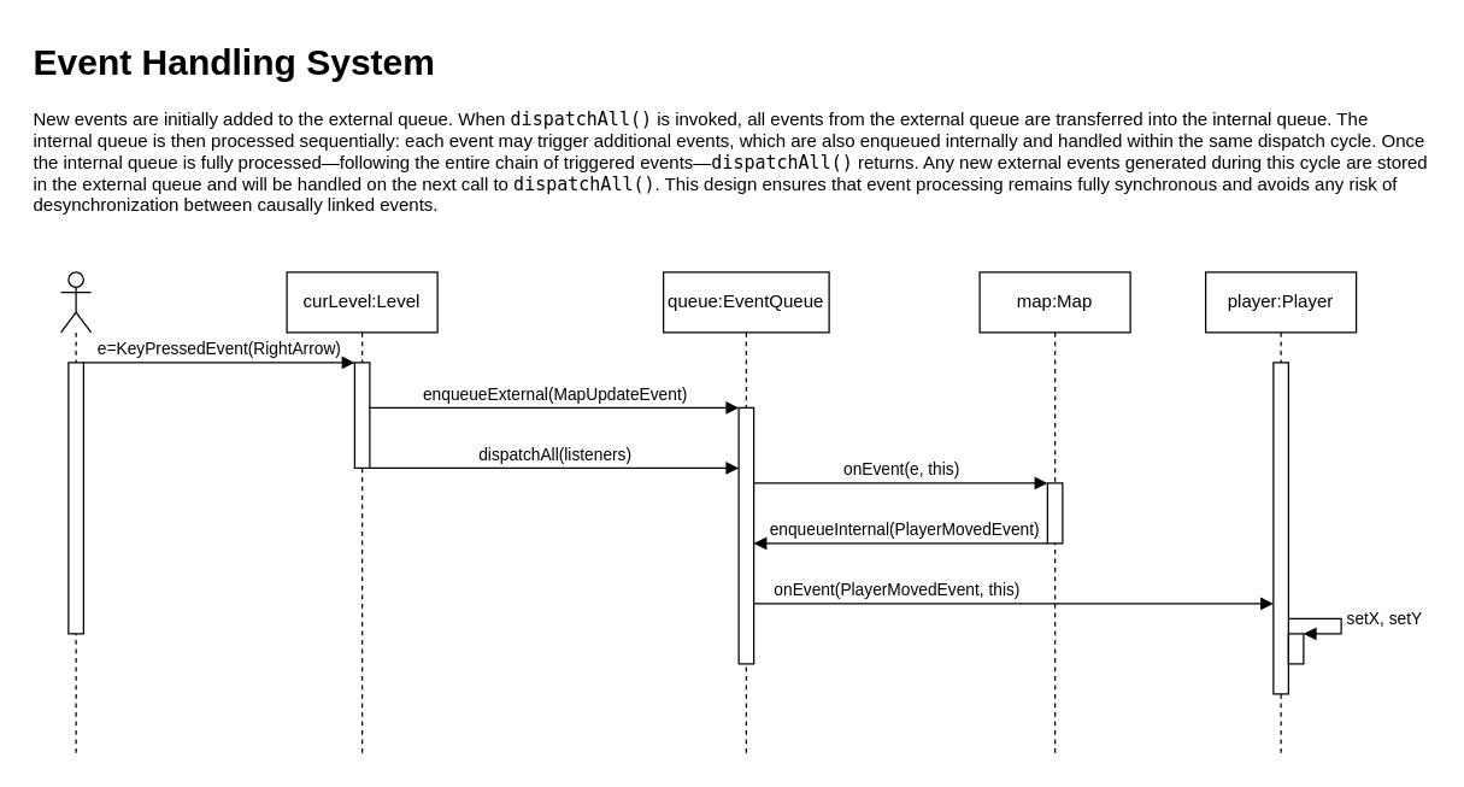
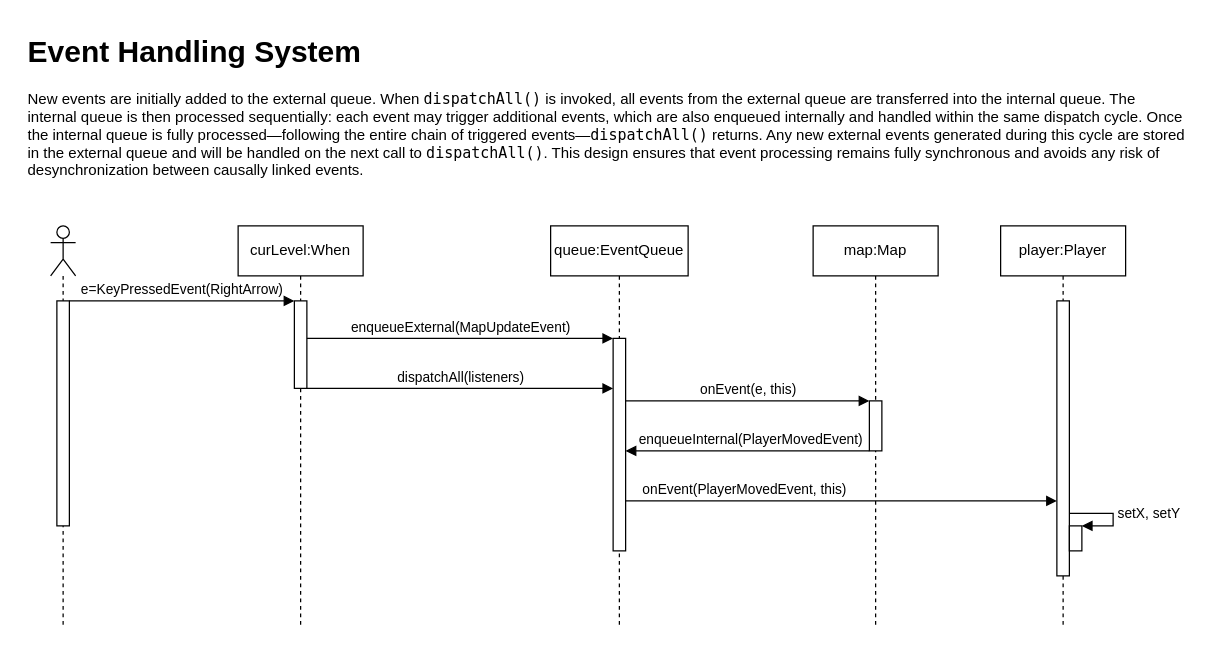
  <mxCell id="0" />
  <mxCell id="1" parent="0" />
  <mxCell id="2" value="" style="shape=umlLifeline;perimeter=lifelinePerimeter;whiteSpace=wrap;html=1;container=1;dropTarget=0;collapsible=0;recursiveResize=0;outlineConnect=0;portConstraint=eastwest;newEdgeStyle={&quot;curved&quot;:0,&quot;rounded&quot;:0};participant=umlActor;" vertex="1" parent="1"><mxGeometry x="40" y="180" width="20" height="320" as="geometry" /></mxCell>
  <mxCell id="3" value="" style="html=1;points=[[0,0,0,0,5],[0,1,0,0,-5],[1,0,0,0,5],[1,1,0,0,-5]];perimeter=orthogonalPerimeter;outlineConnect=0;targetShapes=umlLifeline;portConstraint=eastwest;newEdgeStyle={&quot;curved&quot;:0,&quot;rounded&quot;:0};" vertex="1" parent="2"><mxGeometry x="5" y="60" width="10" height="180" as="geometry" /></mxCell>
- <mxCell id="4" value="curLevel:Level" style="shape=umlLifeline;perimeter=lifelinePerimeter;whiteSpace=wrap;html=1;container=1;dropTarget=0;collapsible=0;recursiveResize=0;outlineConnect=0;portConstraint=eastwest;newEdgeStyle={&quot;curved&quot;:0,&quot;rounded&quot;:0};" vertex="1" parent="1"><mxGeometry x="190" y="180" width="100" height="320" as="geometry" /></mxCell>
+ <mxCell id="4" value="curLevel:When" style="shape=umlLifeline;perimeter=lifelinePerimeter;whiteSpace=wrap;html=1;container=1;dropTarget=0;collapsible=0;recursiveResize=0;outlineConnect=0;portConstraint=eastwest;newEdgeStyle={&quot;curved&quot;:0,&quot;rounded&quot;:0};" vertex="1" parent="1"><mxGeometry x="190" y="180" width="100" height="320" as="geometry" /></mxCell>
  <mxCell id="5" value="" style="html=1;points=[[0,0,0,0,5],[0,1,0,0,-5],[1,0,0,0,5],[1,1,0,0,-5]];perimeter=orthogonalPerimeter;outlineConnect=0;targetShapes=umlLifeline;portConstraint=eastwest;newEdgeStyle={&quot;curved&quot;:0,&quot;rounded&quot;:0};" vertex="1" parent="4"><mxGeometry x="45" y="60" width="10" height="70" as="geometry" /></mxCell>
  <mxCell id="6" value="e=KeyPressedEvent(RightArrow)" style="html=1;verticalAlign=bottom;endArrow=block;curved=0;rounded=0;" edge="1" parent="1"><mxGeometry width="80" relative="1" as="geometry"><mxPoint x="55" y="240" as="sourcePoint" /><mxPoint x="235" y="240" as="targetPoint" /></mxGeometry></mxCell>
  <mxCell id="7" value="queue:EventQueue" style="shape=umlLifeline;perimeter=lifelinePerimeter;whiteSpace=wrap;html=1;container=1;dropTarget=0;collapsible=0;recursiveResize=0;outlineConnect=0;portConstraint=eastwest;newEdgeStyle={&quot;curved&quot;:0,&quot;rounded&quot;:0};" vertex="1" parent="1"><mxGeometry x="440" y="180" width="110" height="320" as="geometry" /></mxCell>
  <mxCell id="8" value="" style="html=1;points=[[0,0,0,0,5],[0,1,0,0,-5],[1,0,0,0,5],[1,1,0,0,-5]];perimeter=orthogonalPerimeter;outlineConnect=0;targetShapes=umlLifeline;portConstraint=eastwest;newEdgeStyle={&quot;curved&quot;:0,&quot;rounded&quot;:0};" vertex="1" parent="7"><mxGeometry x="50" y="90" width="10" height="170" as="geometry" /></mxCell>
  <mxCell id="9" value="&lt;div&gt;enqueueExternal(MapUpdateEvent)&lt;/div&gt;" style="html=1;verticalAlign=bottom;endArrow=block;curved=0;rounded=0;" edge="1" parent="1" source="5" target="8"><mxGeometry width="80" relative="1" as="geometry"><mxPoint x="280" y="380" as="sourcePoint" /><mxPoint x="460" y="380" as="targetPoint" /><Array as="points"><mxPoint x="320" y="270" /></Array></mxGeometry></mxCell>
  <mxCell id="10" value="dispatchAll(listeners)" style="html=1;verticalAlign=bottom;endArrow=block;curved=0;rounded=0;" edge="1" parent="1" target="8"><mxGeometry width="80" relative="1" as="geometry"><mxPoint x="245" y="310" as="sourcePoint" /><mxPoint x="400" y="310" as="targetPoint" /><Array as="points"><mxPoint x="290" y="310" /><mxPoint x="377.5" y="310" /></Array></mxGeometry></mxCell>
  <mxCell id="11" value="onEvent(e, this)" style="html=1;verticalAlign=bottom;endArrow=block;curved=0;rounded=0;" edge="1" parent="1" target="13"><mxGeometry width="80" relative="1" as="geometry"><mxPoint x="500" y="320" as="sourcePoint" /><mxPoint x="705" y="320" as="targetPoint" /></mxGeometry></mxCell>
  <mxCell id="12" value="map:Map" style="shape=umlLifeline;perimeter=lifelinePerimeter;whiteSpace=wrap;html=1;container=1;dropTarget=0;collapsible=0;recursiveResize=0;outlineConnect=0;portConstraint=eastwest;newEdgeStyle={&quot;curved&quot;:0,&quot;rounded&quot;:0};" vertex="1" parent="1"><mxGeometry x="650" y="180" width="100" height="320" as="geometry" /></mxCell>
  <mxCell id="13" value="" style="html=1;points=[[0,0,0,0,5],[0,1,0,0,-5],[1,0,0,0,5],[1,1,0,0,-5]];perimeter=orthogonalPerimeter;outlineConnect=0;targetShapes=umlLifeline;portConstraint=eastwest;newEdgeStyle={&quot;curved&quot;:0,&quot;rounded&quot;:0};" vertex="1" parent="12"><mxGeometry x="45" y="140" width="10" height="40" as="geometry" /></mxCell>
  <mxCell id="14" value="player:Player" style="shape=umlLifeline;perimeter=lifelinePerimeter;whiteSpace=wrap;html=1;container=1;dropTarget=0;collapsible=0;recursiveResize=0;outlineConnect=0;portConstraint=eastwest;newEdgeStyle={&quot;curved&quot;:0,&quot;rounded&quot;:0};" vertex="1" parent="1"><mxGeometry x="800" y="180" width="100" height="320" as="geometry" /></mxCell>
  <mxCell id="15" value="" style="html=1;points=[[0,0,0,0,5],[0,1,0,0,-5],[1,0,0,0,5],[1,1,0,0,-5]];perimeter=orthogonalPerimeter;outlineConnect=0;targetShapes=umlLifeline;portConstraint=eastwest;newEdgeStyle={&quot;curved&quot;:0,&quot;rounded&quot;:0};" vertex="1" parent="14"><mxGeometry x="45" y="60" width="10" height="220" as="geometry" /></mxCell>
  <mxCell id="16" value="" style="html=1;points=[[0,0,0,0,5],[0,1,0,0,-5],[1,0,0,0,5],[1,1,0,0,-5]];perimeter=orthogonalPerimeter;outlineConnect=0;targetShapes=umlLifeline;portConstraint=eastwest;newEdgeStyle={&quot;curved&quot;:0,&quot;rounded&quot;:0};" vertex="1" parent="14"><mxGeometry x="55" y="240" width="10" height="20" as="geometry" /></mxCell>
  <mxCell id="17" value="setX, setY" style="html=1;align=left;spacingLeft=2;endArrow=block;rounded=0;edgeStyle=orthogonalEdgeStyle;curved=0;rounded=0;" edge="1" target="16" parent="14" source="15"><mxGeometry relative="1" as="geometry"><mxPoint x="60" y="220" as="sourcePoint" /><Array as="points"><mxPoint x="90" y="230" /><mxPoint x="90" y="240" /></Array></mxGeometry></mxCell>
  <mxCell id="18" value="enqueueInternal(PlayerMovedEvent)" style="html=1;verticalAlign=bottom;endArrow=block;curved=0;rounded=0;" edge="1" parent="1"><mxGeometry x="-0.026" width="80" relative="1" as="geometry"><mxPoint x="695" y="360" as="sourcePoint" /><mxPoint x="500" y="360" as="targetPoint" /><mxPoint as="offset" /></mxGeometry></mxCell>
  <mxCell id="19" value="onEvent(PlayerMovedEvent, this)" style="html=1;verticalAlign=bottom;endArrow=block;curved=0;rounded=0;" edge="1" parent="1" target="15"><mxGeometry x="-0.452" width="80" relative="1" as="geometry"><mxPoint x="500" y="400" as="sourcePoint" /><mxPoint x="875" y="400" as="targetPoint" /><mxPoint as="offset" /></mxGeometry></mxCell>
  <mxCell id="20" value="&lt;h1 style=&quot;margin-top: 0px;&quot;&gt;Event Handling System&lt;/h1&gt;&lt;p&gt;New events are initially added to the external queue. When &lt;code data-end=&quot;192&quot; data-start=&quot;177&quot;&gt;dispatchAll()&lt;/code&gt; is invoked, all events from the external queue are transferred into the internal queue. The internal queue is then processed sequentially: each event may trigger additional events, which are also enqueued internally and handled within the same dispatch cycle. Once the internal queue is fully processed—following the entire chain of triggered events—&lt;code data-end=&quot;558&quot; data-start=&quot;543&quot;&gt;dispatchAll()&lt;/code&gt; returns. Any new external events generated during this cycle are stored in the external queue and will be handled on the next call to &lt;code data-end=&quot;708&quot; data-start=&quot;693&quot;&gt;dispatchAll()&lt;/code&gt;. This design ensures that event processing remains fully synchronous and avoids any risk of desynchronization between causally linked events.&lt;/p&gt;" style="text;html=1;whiteSpace=wrap;overflow=hidden;rounded=0;" vertex="1" parent="1"><mxGeometry x="20" y="20" width="930" height="120" as="geometry" /></mxCell>
